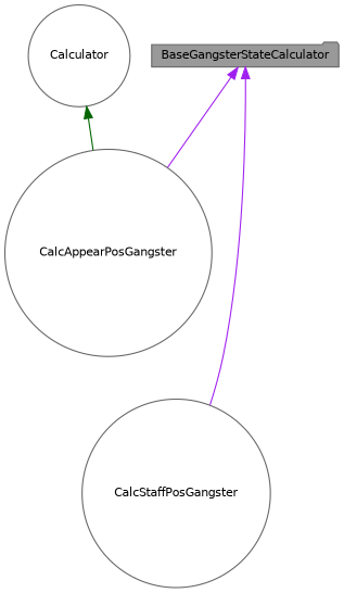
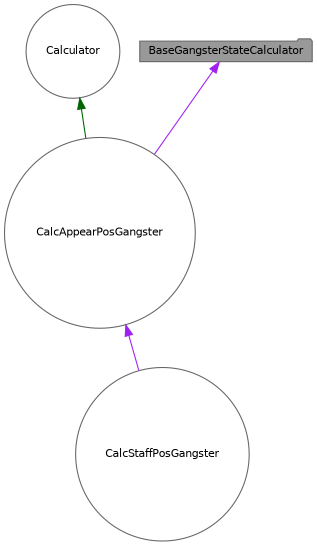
  digraph {
    node [color=gray40 fillcolor=white fontname=Helvetica fontsize=10 shape=circle style=filled]
    edge [color=purple dir=back fontname=Helvetica fontsize=10 labelfontname=Helvetica labelfontsize=10 style=solid]
    n1 [fillcolor=grey60 fontcolor=black height=0.2 label=BaseGangsterStateCalculator shape=folder width=0.4]
    n2 [height=0.2 label=CalcAppearPosGangster width=0.4]
    n3 [height=0.2 label=CalcStaffPosGangster width=0.4]
    n4 [height=0.2 label=Calculator width=0.4]
    n1 -> n2
-   n1 -> n3
+   n2 -> n3
    n4 -> n2 [color=darkgreen]
  }
